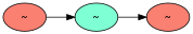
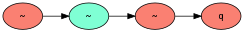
  digraph {
    rankdir=LR
    fontname="Roboto Condensed"
    node [style=filled fillcolor=salmon fontname="Roboto Condensed"]
    edge [style=solid fontname="Roboto Condensed"]
    n1 [label="~"]
    n2 [label="~" fillcolor=aquamarine]
    n3 [label="~"]
+   n4 [label=q]
    n1 -> n2
    n2 -> n3
+   n3 -> n4
  }
